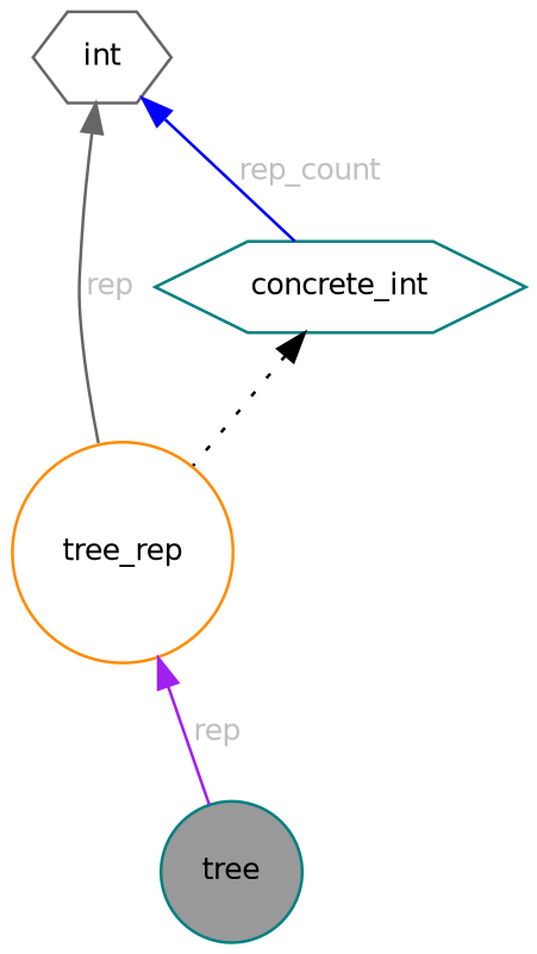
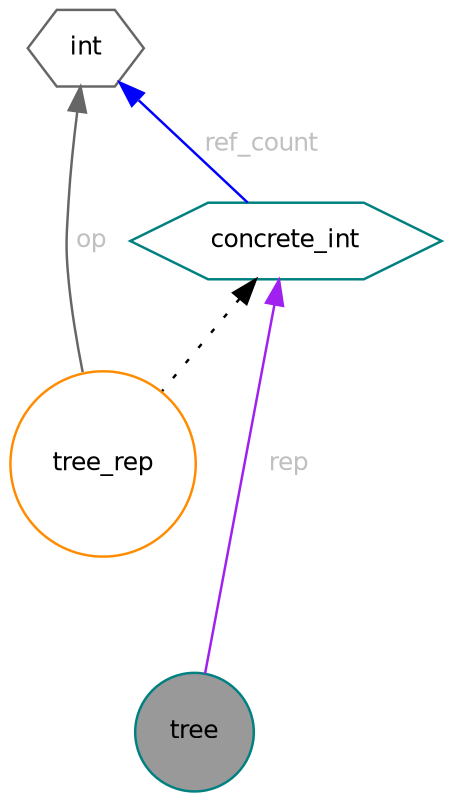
  digraph {
    node [color=teal fillcolor=white fontname=Helvetica fontsize=10 shape=circle style=filled]
    edge [dir=back fontcolor=grey fontname=Helvetica fontsize=10 labelfontname=Helvetica labelfontsize=10 style=solid]
    n1 [fillcolor=grey60 fontcolor=black height=0.2 label=tree width=0.4]
    n2 [color=darkorange height=0.2 label=tree_rep width=0.4]
    n3 [height=0.2 label=concrete_int shape=hexagon width=0.4]
    n4 [color=gray40 height=0.2 label=int shape=hexagon width=0.4]
-   n2 -> n1 [color=purple label=" rep"]
+   n3 -> n1 [color=purple label=" rep"]
    n3 -> n2 [color=black style=dotted fontcolor=""]
-   n4 -> n2 [color=gray40 label=" rep"]
-   n4 -> n3 [color=blue label=" rep_count"]
+   n4 -> n2 [color=gray40 label=" op"]
+   n4 -> n3 [color=blue label=" ref_count"]
  }
